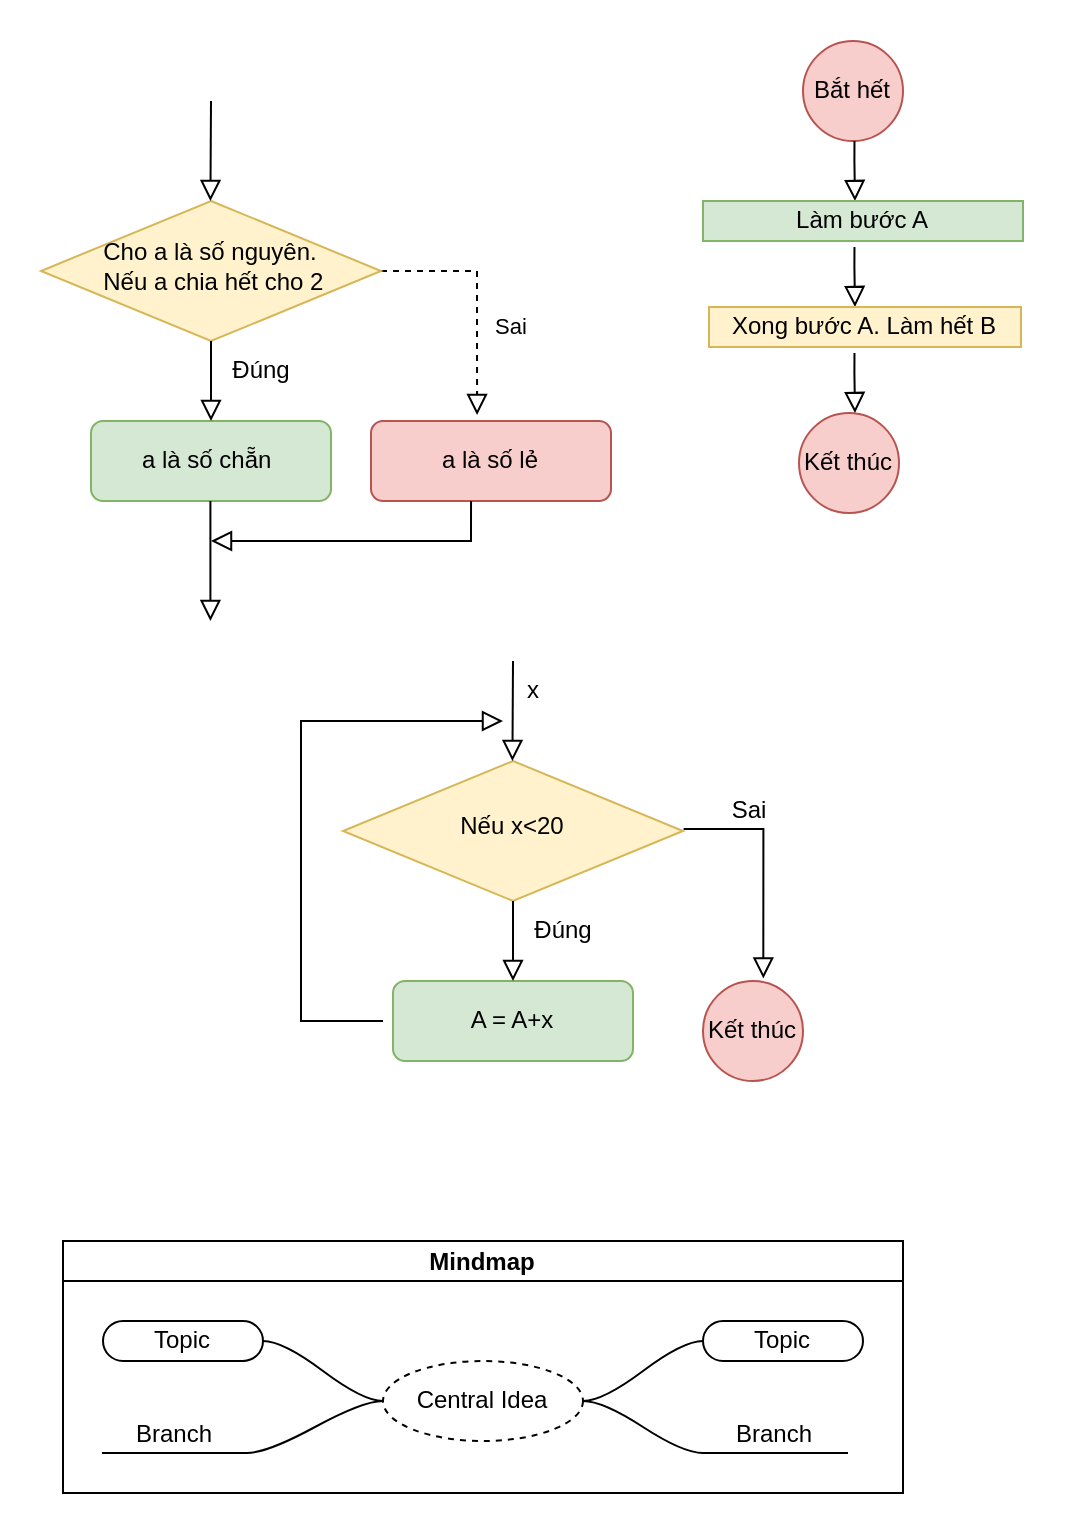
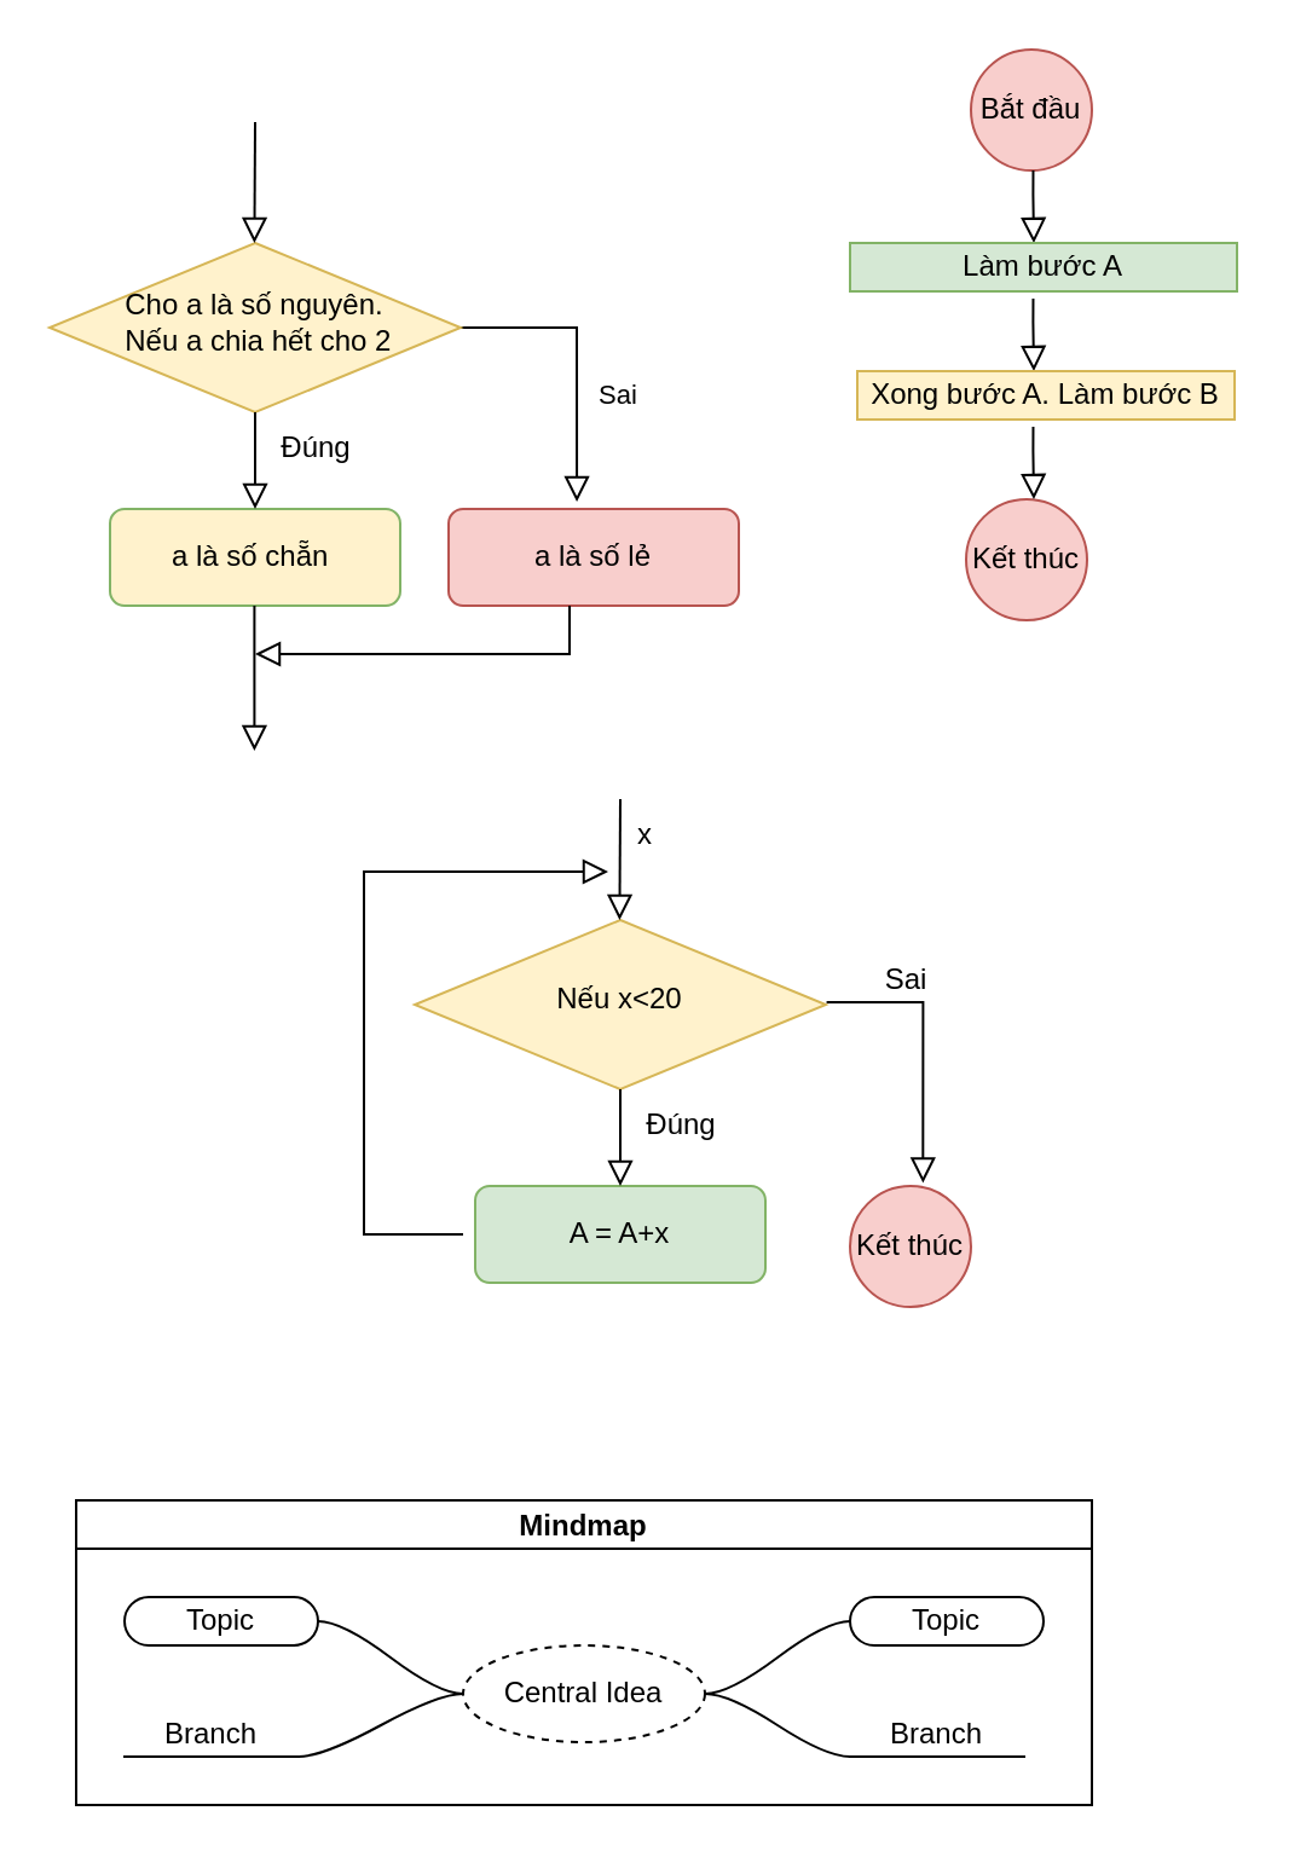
  <mxCell id="0" />
  <mxCell id="1" parent="0" />
- <mxCell id="2" value="Sai&lt;div&gt;&lt;br&gt;&lt;/div&gt;" style="edgeStyle=orthogonalEdgeStyle;rounded=0;html=1;jettySize=auto;orthogonalLoop=1;fontSize=11;endArrow=block;endFill=0;endSize=8;strokeWidth=1;shadow=0;labelBackgroundColor=none;entryX=0.442;entryY=-0.075;entryDx=0;entryDy=0;entryPerimeter=0;exitX=1;exitY=0.5;exitDx=0;exitDy=0;dashed=1;" parent="1" source="3" target="4" edge="1"><mxGeometry x="0.384" y="17" relative="1" as="geometry"><mxPoint as="offset" /><mxPoint x="175" y="110" as="sourcePoint" /><mxPoint x="225" y="110" as="targetPoint" /><Array as="points"><mxPoint x="238" y="135" /></Array></mxGeometry></mxCell>
+ <mxCell id="2" value="Sai&lt;div&gt;&lt;br&gt;&lt;/div&gt;" style="edgeStyle=orthogonalEdgeStyle;rounded=0;html=1;jettySize=auto;orthogonalLoop=1;fontSize=11;endArrow=block;endFill=0;endSize=8;strokeWidth=1;shadow=0;labelBackgroundColor=none;entryX=0.442;entryY=-0.075;entryDx=0;entryDy=0;entryPerimeter=0;exitX=1;exitY=0.5;exitDx=0;exitDy=0;" parent="1" source="3" target="4" edge="1"><mxGeometry x="0.384" y="17" relative="1" as="geometry"><mxPoint as="offset" /><mxPoint x="175" y="110" as="sourcePoint" /><mxPoint x="225" y="110" as="targetPoint" /><Array as="points"><mxPoint x="238" y="135" /></Array></mxGeometry></mxCell>
  <mxCell id="3" value="&lt;div&gt;&lt;br&gt;&lt;/div&gt;&lt;div&gt;Cho a là số nguyên.&lt;br&gt;&lt;/div&gt;&lt;div&gt;&amp;nbsp;Nếu a chia hết cho 2&lt;div&gt;&lt;br&gt;&lt;/div&gt;&lt;/div&gt;" style="rhombus;whiteSpace=wrap;html=1;shadow=0;fontFamily=Helvetica;fontSize=12;align=center;strokeWidth=1;spacing=6;spacingTop=-4;fillColor=#fff2cc;strokeColor=#d6b656;" parent="1" vertex="1"><mxGeometry x="20" y="100" width="170" height="70" as="geometry" /></mxCell>
  <mxCell id="4" value="a là số lẻ" style="rounded=1;whiteSpace=wrap;html=1;fontSize=12;glass=0;strokeWidth=1;shadow=0;fillColor=#f8cecc;strokeColor=#b85450;" parent="1" vertex="1"><mxGeometry x="185" y="210" width="120" height="40" as="geometry" /></mxCell>
- <mxCell id="5" value="a là số chẵn&amp;nbsp;" style="rounded=1;whiteSpace=wrap;html=1;fontSize=12;glass=0;strokeWidth=1;shadow=0;fillColor=#d5e8d4;strokeColor=#82b366;" parent="1" vertex="1"><mxGeometry x="45" y="210" width="120" height="40" as="geometry" /></mxCell>
+ <mxCell id="5" value="a là số chẵn&amp;nbsp;" style="rounded=1;whiteSpace=wrap;html=1;fontSize=12;glass=0;strokeWidth=1;shadow=0;fillColor=#fff2cc;strokeColor=#82b366;" parent="1" vertex="1"><mxGeometry x="45" y="210" width="120" height="40" as="geometry" /></mxCell>
  <mxCell id="6" value="" style="rounded=0;html=1;jettySize=auto;orthogonalLoop=1;fontSize=11;endArrow=block;endFill=0;endSize=8;strokeWidth=1;shadow=0;labelBackgroundColor=none;edgeStyle=orthogonalEdgeStyle;" edge="1" parent="1"><mxGeometry relative="1" as="geometry"><mxPoint x="105" y="170" as="sourcePoint" /><mxPoint x="105" y="210" as="targetPoint" /><Array as="points"><mxPoint x="104.71" y="170" /></Array></mxGeometry></mxCell>
  <mxCell id="7" value="Đúng" style="text;html=1;align=center;verticalAlign=middle;resizable=0;points=[];autosize=1;strokeColor=none;fillColor=none;" vertex="1" parent="1"><mxGeometry x="105" y="170" width="50" height="30" as="geometry" /></mxCell>
  <mxCell id="8" value="" style="rounded=0;html=1;jettySize=auto;orthogonalLoop=1;fontSize=11;endArrow=block;endFill=0;endSize=8;strokeWidth=1;shadow=0;labelBackgroundColor=none;edgeStyle=orthogonalEdgeStyle;" edge="1" parent="1"><mxGeometry relative="1" as="geometry"><mxPoint x="104.71" y="250" as="sourcePoint" /><mxPoint x="104.71" y="310" as="targetPoint" /><Array as="points"><mxPoint x="104.71" y="260" /></Array></mxGeometry></mxCell>
  <mxCell id="9" value="" style="rounded=0;html=1;jettySize=auto;orthogonalLoop=1;fontSize=11;endArrow=block;endFill=0;endSize=8;strokeWidth=1;shadow=0;labelBackgroundColor=none;edgeStyle=orthogonalEdgeStyle;" edge="1" parent="1"><mxGeometry relative="1" as="geometry"><mxPoint x="235.02" y="250" as="sourcePoint" /><mxPoint x="105" y="270" as="targetPoint" /><Array as="points"><mxPoint x="235" y="270" /><mxPoint x="105" y="270" /></Array></mxGeometry></mxCell>
  <mxCell id="10" value="" style="rounded=0;html=1;jettySize=auto;orthogonalLoop=1;fontSize=11;endArrow=block;endFill=0;endSize=8;strokeWidth=1;shadow=0;labelBackgroundColor=none;edgeStyle=orthogonalEdgeStyle;" edge="1" parent="1"><mxGeometry relative="1" as="geometry"><mxPoint x="105" y="50" as="sourcePoint" /><mxPoint x="104.71" y="100" as="targetPoint" /><Array as="points"><mxPoint x="104.71" y="50" /></Array></mxGeometry></mxCell>
- <mxCell id="11" value="Bắt hết" style="ellipse;whiteSpace=wrap;html=1;aspect=fixed;fillColor=#f8cecc;strokeColor=#b85450;" vertex="1" parent="1"><mxGeometry x="401" y="20" width="50" height="50" as="geometry" /></mxCell>
+ <mxCell id="11" value="Bắt đầu" style="ellipse;whiteSpace=wrap;html=1;aspect=fixed;fillColor=#f8cecc;strokeColor=#b85450;" vertex="1" parent="1"><mxGeometry x="401" y="20" width="50" height="50" as="geometry" /></mxCell>
  <mxCell id="12" value="Kết thúc" style="ellipse;whiteSpace=wrap;html=1;aspect=fixed;fillColor=#f8cecc;strokeColor=#b85450;" vertex="1" parent="1"><mxGeometry x="399" y="206" width="50" height="50" as="geometry" /></mxCell>
  <mxCell id="13" value="" style="rounded=0;html=1;jettySize=auto;orthogonalLoop=1;fontSize=11;endArrow=block;endFill=0;endSize=8;strokeWidth=1;shadow=0;labelBackgroundColor=none;edgeStyle=orthogonalEdgeStyle;" edge="1" parent="1"><mxGeometry relative="1" as="geometry"><mxPoint x="426.74" y="70" as="sourcePoint" /><mxPoint x="427" y="100" as="targetPoint" /><Array as="points"><mxPoint x="426.74" y="80" /></Array></mxGeometry></mxCell>
  <mxCell id="14" value="" style="rounded=0;html=1;jettySize=auto;orthogonalLoop=1;fontSize=11;endArrow=block;endFill=0;endSize=8;strokeWidth=1;shadow=0;labelBackgroundColor=none;edgeStyle=orthogonalEdgeStyle;" edge="1" parent="1"><mxGeometry relative="1" as="geometry"><mxPoint x="426.74" y="123" as="sourcePoint" /><mxPoint x="427" y="153" as="targetPoint" /><Array as="points"><mxPoint x="426.74" y="133" /></Array></mxGeometry></mxCell>
  <mxCell id="15" value="" style="rounded=0;html=1;jettySize=auto;orthogonalLoop=1;fontSize=11;endArrow=block;endFill=0;endSize=8;strokeWidth=1;shadow=0;labelBackgroundColor=none;edgeStyle=orthogonalEdgeStyle;" edge="1" parent="1"><mxGeometry relative="1" as="geometry"><mxPoint x="426.74" y="176" as="sourcePoint" /><mxPoint x="427" y="206" as="targetPoint" /><Array as="points"><mxPoint x="426.74" y="186" /></Array></mxGeometry></mxCell>
  <mxCell id="16" value="Làm bước A" style="rounded=0;whiteSpace=wrap;html=1;fillColor=#d5e8d4;strokeColor=#82b366;" vertex="1" parent="1"><mxGeometry x="351" y="100" width="160" height="20" as="geometry" /></mxCell>
- <mxCell id="17" value="Xong bước A. Làm hết B" style="rounded=0;whiteSpace=wrap;html=1;fillColor=#fff2cc;strokeColor=#d6b656;" vertex="1" parent="1"><mxGeometry x="354" y="153" width="156" height="20" as="geometry" /></mxCell>
+ <mxCell id="17" value="Xong bước A. Làm bước B" style="rounded=0;whiteSpace=wrap;html=1;fillColor=#fff2cc;strokeColor=#d6b656;" vertex="1" parent="1"><mxGeometry x="354" y="153" width="156" height="20" as="geometry" /></mxCell>
  <mxCell id="18" value="Nếu x&amp;lt;20" style="rhombus;whiteSpace=wrap;html=1;shadow=0;fontFamily=Helvetica;fontSize=12;align=center;strokeWidth=1;spacing=6;spacingTop=-4;fillColor=#fff2cc;strokeColor=#d6b656;" vertex="1" parent="1"><mxGeometry x="171" y="380" width="170" height="70" as="geometry" /></mxCell>
  <mxCell id="19" value="A = A+x" style="rounded=1;whiteSpace=wrap;html=1;fontSize=12;glass=0;strokeWidth=1;shadow=0;fillColor=#d5e8d4;strokeColor=#82b366;" vertex="1" parent="1"><mxGeometry x="196" y="490" width="120" height="40" as="geometry" /></mxCell>
  <mxCell id="20" value="" style="rounded=0;html=1;jettySize=auto;orthogonalLoop=1;fontSize=11;endArrow=block;endFill=0;endSize=8;strokeWidth=1;shadow=0;labelBackgroundColor=none;edgeStyle=orthogonalEdgeStyle;" edge="1" parent="1"><mxGeometry relative="1" as="geometry"><mxPoint x="256" y="450" as="sourcePoint" /><mxPoint x="256" y="490" as="targetPoint" /><Array as="points"><mxPoint x="255.71" y="450" /></Array></mxGeometry></mxCell>
  <mxCell id="21" value="Đúng" style="text;html=1;align=center;verticalAlign=middle;resizable=0;points=[];autosize=1;strokeColor=none;fillColor=none;" vertex="1" parent="1"><mxGeometry x="256" y="450" width="50" height="30" as="geometry" /></mxCell>
  <mxCell id="22" value="" style="rounded=0;html=1;jettySize=auto;orthogonalLoop=1;fontSize=11;endArrow=block;endFill=0;endSize=8;strokeWidth=1;shadow=0;labelBackgroundColor=none;edgeStyle=orthogonalEdgeStyle;" edge="1" parent="1"><mxGeometry relative="1" as="geometry"><mxPoint x="256" y="330" as="sourcePoint" /><mxPoint x="255.71" y="380" as="targetPoint" /><Array as="points"><mxPoint x="255.71" y="330" /></Array></mxGeometry></mxCell>
  <mxCell id="23" value="" style="rounded=0;html=1;jettySize=auto;orthogonalLoop=1;fontSize=11;endArrow=block;endFill=0;endSize=8;strokeWidth=1;shadow=0;labelBackgroundColor=none;edgeStyle=orthogonalEdgeStyle;" edge="1" parent="1"><mxGeometry relative="1" as="geometry"><mxPoint x="191" y="510" as="sourcePoint" /><mxPoint x="251" y="360" as="targetPoint" /><Array as="points"><mxPoint x="185" y="510" /><mxPoint x="150" y="510" /><mxPoint x="150" y="360" /></Array></mxGeometry></mxCell>
  <mxCell id="24" value="Kết thúc" style="ellipse;whiteSpace=wrap;html=1;aspect=fixed;fillColor=#f8cecc;strokeColor=#b85450;" vertex="1" parent="1"><mxGeometry x="351" y="490" width="50" height="50" as="geometry" /></mxCell>
  <mxCell id="25" value="" style="rounded=0;html=1;jettySize=auto;orthogonalLoop=1;fontSize=11;endArrow=block;endFill=0;endSize=8;strokeWidth=1;shadow=0;labelBackgroundColor=none;edgeStyle=orthogonalEdgeStyle;entryX=0.603;entryY=-0.026;entryDx=0;entryDy=0;entryPerimeter=0;" edge="1" parent="1" target="24"><mxGeometry relative="1" as="geometry"><mxPoint x="341.29" y="414" as="sourcePoint" /><mxPoint x="391" y="484" as="targetPoint" /><Array as="points"><mxPoint x="381" y="414" /><mxPoint x="381" y="489" /></Array></mxGeometry></mxCell>
  <mxCell id="26" value="Sai" style="text;html=1;align=center;verticalAlign=middle;resizable=0;points=[];autosize=1;strokeColor=none;fillColor=none;" vertex="1" parent="1"><mxGeometry x="354" y="390" width="40" height="30" as="geometry" /></mxCell>
  <mxCell id="27" value="x" style="text;html=1;align=center;verticalAlign=middle;resizable=0;points=[];autosize=1;strokeColor=none;fillColor=none;" vertex="1" parent="1"><mxGeometry x="251" y="330" width="30" height="30" as="geometry" /></mxCell>
  <mxCell id="28" value="Mindmap" style="swimlane;startSize=20;horizontal=1;containerType=tree;" vertex="1" parent="1"><mxGeometry x="31" y="620" width="420" height="126" as="geometry" /></mxCell>
  <mxCell id="29" value="" style="edgeStyle=entityRelationEdgeStyle;startArrow=none;endArrow=none;segment=10;curved=1;sourcePerimeterSpacing=0;targetPerimeterSpacing=0;rounded=0;" edge="1" parent="28" source="33" target="34"><mxGeometry relative="1" as="geometry" /></mxCell>
  <mxCell id="30" value="" style="edgeStyle=entityRelationEdgeStyle;startArrow=none;endArrow=none;segment=10;curved=1;sourcePerimeterSpacing=0;targetPerimeterSpacing=0;rounded=0;" edge="1" parent="28" source="33" target="35"><mxGeometry relative="1" as="geometry" /></mxCell>
  <mxCell id="31" value="" style="edgeStyle=entityRelationEdgeStyle;startArrow=none;endArrow=none;segment=10;curved=1;sourcePerimeterSpacing=0;targetPerimeterSpacing=0;rounded=0;" edge="1" parent="28" source="33" target="36"><mxGeometry relative="1" as="geometry" /></mxCell>
  <mxCell id="32" value="" style="edgeStyle=entityRelationEdgeStyle;startArrow=none;endArrow=none;segment=10;curved=1;sourcePerimeterSpacing=0;targetPerimeterSpacing=0;rounded=0;" edge="1" parent="28" source="33" target="37"><mxGeometry relative="1" as="geometry" /></mxCell>
  <mxCell id="33" value="Central Idea" style="ellipse;whiteSpace=wrap;html=1;align=center;treeFolding=1;treeMoving=1;newEdgeStyle={&quot;edgeStyle&quot;:&quot;entityRelationEdgeStyle&quot;,&quot;startArrow&quot;:&quot;none&quot;,&quot;endArrow&quot;:&quot;none&quot;,&quot;segment&quot;:10,&quot;curved&quot;:1,&quot;sourcePerimeterSpacing&quot;:0,&quot;targetPerimeterSpacing&quot;:0};dashed=1;" vertex="1" parent="28"><mxGeometry x="160" y="60" width="100" height="40" as="geometry" /></mxCell>
  <mxCell id="34" value="Topic" style="whiteSpace=wrap;html=1;rounded=1;arcSize=50;align=center;verticalAlign=middle;strokeWidth=1;autosize=1;spacing=4;treeFolding=1;treeMoving=1;newEdgeStyle={&quot;edgeStyle&quot;:&quot;entityRelationEdgeStyle&quot;,&quot;startArrow&quot;:&quot;none&quot;,&quot;endArrow&quot;:&quot;none&quot;,&quot;segment&quot;:10,&quot;curved&quot;:1,&quot;sourcePerimeterSpacing&quot;:0,&quot;targetPerimeterSpacing&quot;:0};" vertex="1" parent="28"><mxGeometry x="320" y="40" width="80" height="20" as="geometry" /></mxCell>
  <mxCell id="35" value="Branch" style="whiteSpace=wrap;html=1;shape=partialRectangle;top=0;left=0;bottom=1;right=0;points=[[0,1],[1,1]];fillColor=none;align=center;verticalAlign=bottom;routingCenterY=0.5;snapToPoint=1;autosize=1;treeFolding=1;treeMoving=1;newEdgeStyle={&quot;edgeStyle&quot;:&quot;entityRelationEdgeStyle&quot;,&quot;startArrow&quot;:&quot;none&quot;,&quot;endArrow&quot;:&quot;none&quot;,&quot;segment&quot;:10,&quot;curved&quot;:1,&quot;sourcePerimeterSpacing&quot;:0,&quot;targetPerimeterSpacing&quot;:0};" vertex="1" parent="28"><mxGeometry x="320" y="80" width="72" height="26" as="geometry" /></mxCell>
  <mxCell id="36" value="Topic" style="whiteSpace=wrap;html=1;rounded=1;arcSize=50;align=center;verticalAlign=middle;strokeWidth=1;autosize=1;spacing=4;treeFolding=1;treeMoving=1;newEdgeStyle={&quot;edgeStyle&quot;:&quot;entityRelationEdgeStyle&quot;,&quot;startArrow&quot;:&quot;none&quot;,&quot;endArrow&quot;:&quot;none&quot;,&quot;segment&quot;:10,&quot;curved&quot;:1,&quot;sourcePerimeterSpacing&quot;:0,&quot;targetPerimeterSpacing&quot;:0};" vertex="1" parent="28"><mxGeometry x="20" y="40" width="80" height="20" as="geometry" /></mxCell>
  <mxCell id="37" value="Branch" style="whiteSpace=wrap;html=1;shape=partialRectangle;top=0;left=0;bottom=1;right=0;points=[[0,1],[1,1]];fillColor=none;align=center;verticalAlign=bottom;routingCenterY=0.5;snapToPoint=1;autosize=1;treeFolding=1;treeMoving=1;newEdgeStyle={&quot;edgeStyle&quot;:&quot;entityRelationEdgeStyle&quot;,&quot;startArrow&quot;:&quot;none&quot;,&quot;endArrow&quot;:&quot;none&quot;,&quot;segment&quot;:10,&quot;curved&quot;:1,&quot;sourcePerimeterSpacing&quot;:0,&quot;targetPerimeterSpacing&quot;:0};" vertex="1" parent="28"><mxGeometry x="20" y="80" width="72" height="26" as="geometry" /></mxCell>
